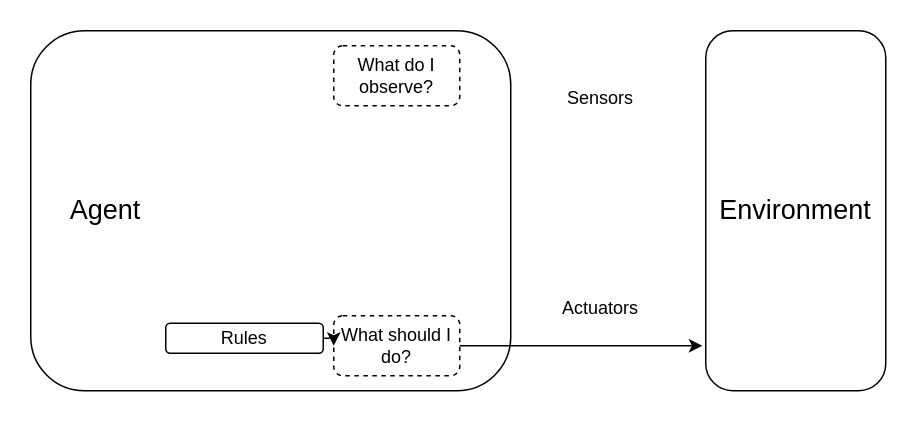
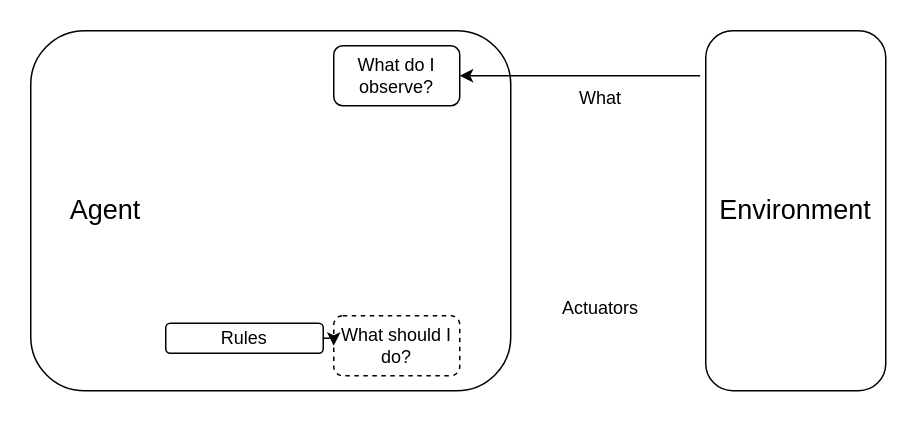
  <mxCell id="0" />
  <mxCell id="1" parent="0" />
  <mxCell id="2" value="&lt;font style=&quot;font-size: 18px;&quot;&gt;Environment&lt;/font&gt;" style="rounded=1;whiteSpace=wrap;html=1;" parent="1" vertex="1"><mxGeometry x="470" y="20" width="120" height="240" as="geometry" /></mxCell>
  <mxCell id="3" value="" style="rounded=1;whiteSpace=wrap;html=1;" parent="1" vertex="1"><mxGeometry x="20" y="20" width="320" height="240" as="geometry" /></mxCell>
- <mxCell id="4" value="Sensors" style="text;html=1;align=center;verticalAlign=middle;whiteSpace=wrap;rounded=1;" parent="1" vertex="1"><mxGeometry x="370" y="50" width="60" height="30" as="geometry" /></mxCell>
+ <mxCell id="4" value="What" style="text;html=1;align=center;verticalAlign=middle;whiteSpace=wrap;rounded=1;" parent="1" vertex="1"><mxGeometry x="370" y="50" width="60" height="30" as="geometry" /></mxCell>
  <mxCell id="5" value="Actuators" style="text;html=1;align=center;verticalAlign=middle;whiteSpace=wrap;rounded=1;" parent="1" vertex="1"><mxGeometry x="370" y="190" width="60" height="30" as="geometry" /></mxCell>
  <mxCell id="6" value="&lt;font style=&quot;font-size: 18px;&quot;&gt;Agent&lt;/font&gt;" style="text;html=1;align=center;verticalAlign=middle;whiteSpace=wrap;rounded=1;" parent="1" vertex="1"><mxGeometry x="40" y="125" width="60" height="30" as="geometry" /></mxCell>
  <mxCell id="7" value="What should I do?" style="rounded=1;whiteSpace=wrap;html=1;dashed=1;" parent="1" vertex="1"><mxGeometry x="222" y="210" width="84" height="40" as="geometry" /></mxCell>
- <mxCell id="8" style="edgeStyle=orthogonalEdgeStyle;rounded=1;orthogonalLoop=1;jettySize=auto;html=1;exitX=1;exitY=0.5;exitDx=0;exitDy=0;entryX=-0.019;entryY=0.875;entryDx=0;entryDy=0;entryPerimeter=0;" parent="1" source="7" target="2" edge="1"><mxGeometry relative="1" as="geometry" /></mxCell>
- <mxCell id="9" value="What do I observe?" style="rounded=1;whiteSpace=wrap;html=1;dashed=1;" parent="1" vertex="1"><mxGeometry x="222" y="30" width="84" height="40" as="geometry" /></mxCell>
+ <mxCell id="9" value="What do I observe?" style="rounded=1;whiteSpace=wrap;html=1;" parent="1" vertex="1"><mxGeometry x="222" y="30" width="84" height="40" as="geometry" /></mxCell>
+ <mxCell id="10" style="edgeStyle=orthogonalEdgeStyle;rounded=1;orthogonalLoop=1;jettySize=auto;html=1;exitX=1;exitY=0.5;exitDx=0;exitDy=0;entryX=-0.031;entryY=0.125;entryDx=0;entryDy=0;entryPerimeter=0;endArrow=none;endFill=0;startArrow=classic;startFill=1;" parent="1" source="9" target="2" edge="1"><mxGeometry relative="1" as="geometry" /></mxCell>
  <mxCell id="11" style="edgeStyle=orthogonalEdgeStyle;curved=1;rounded=1;orthogonalLoop=1;jettySize=auto;html=1;exitX=1;exitY=0.5;exitDx=0;exitDy=0;entryX=0;entryY=0.5;entryDx=0;entryDy=0;" edge="1" parent="1" source="12" target="7"><mxGeometry relative="1" as="geometry" /></mxCell>
  <mxCell id="12" value="Rules" style="rounded=1;whiteSpace=wrap;html=1;" parent="1" vertex="1"><mxGeometry x="110" y="215" width="105" height="20" as="geometry" /></mxCell>
